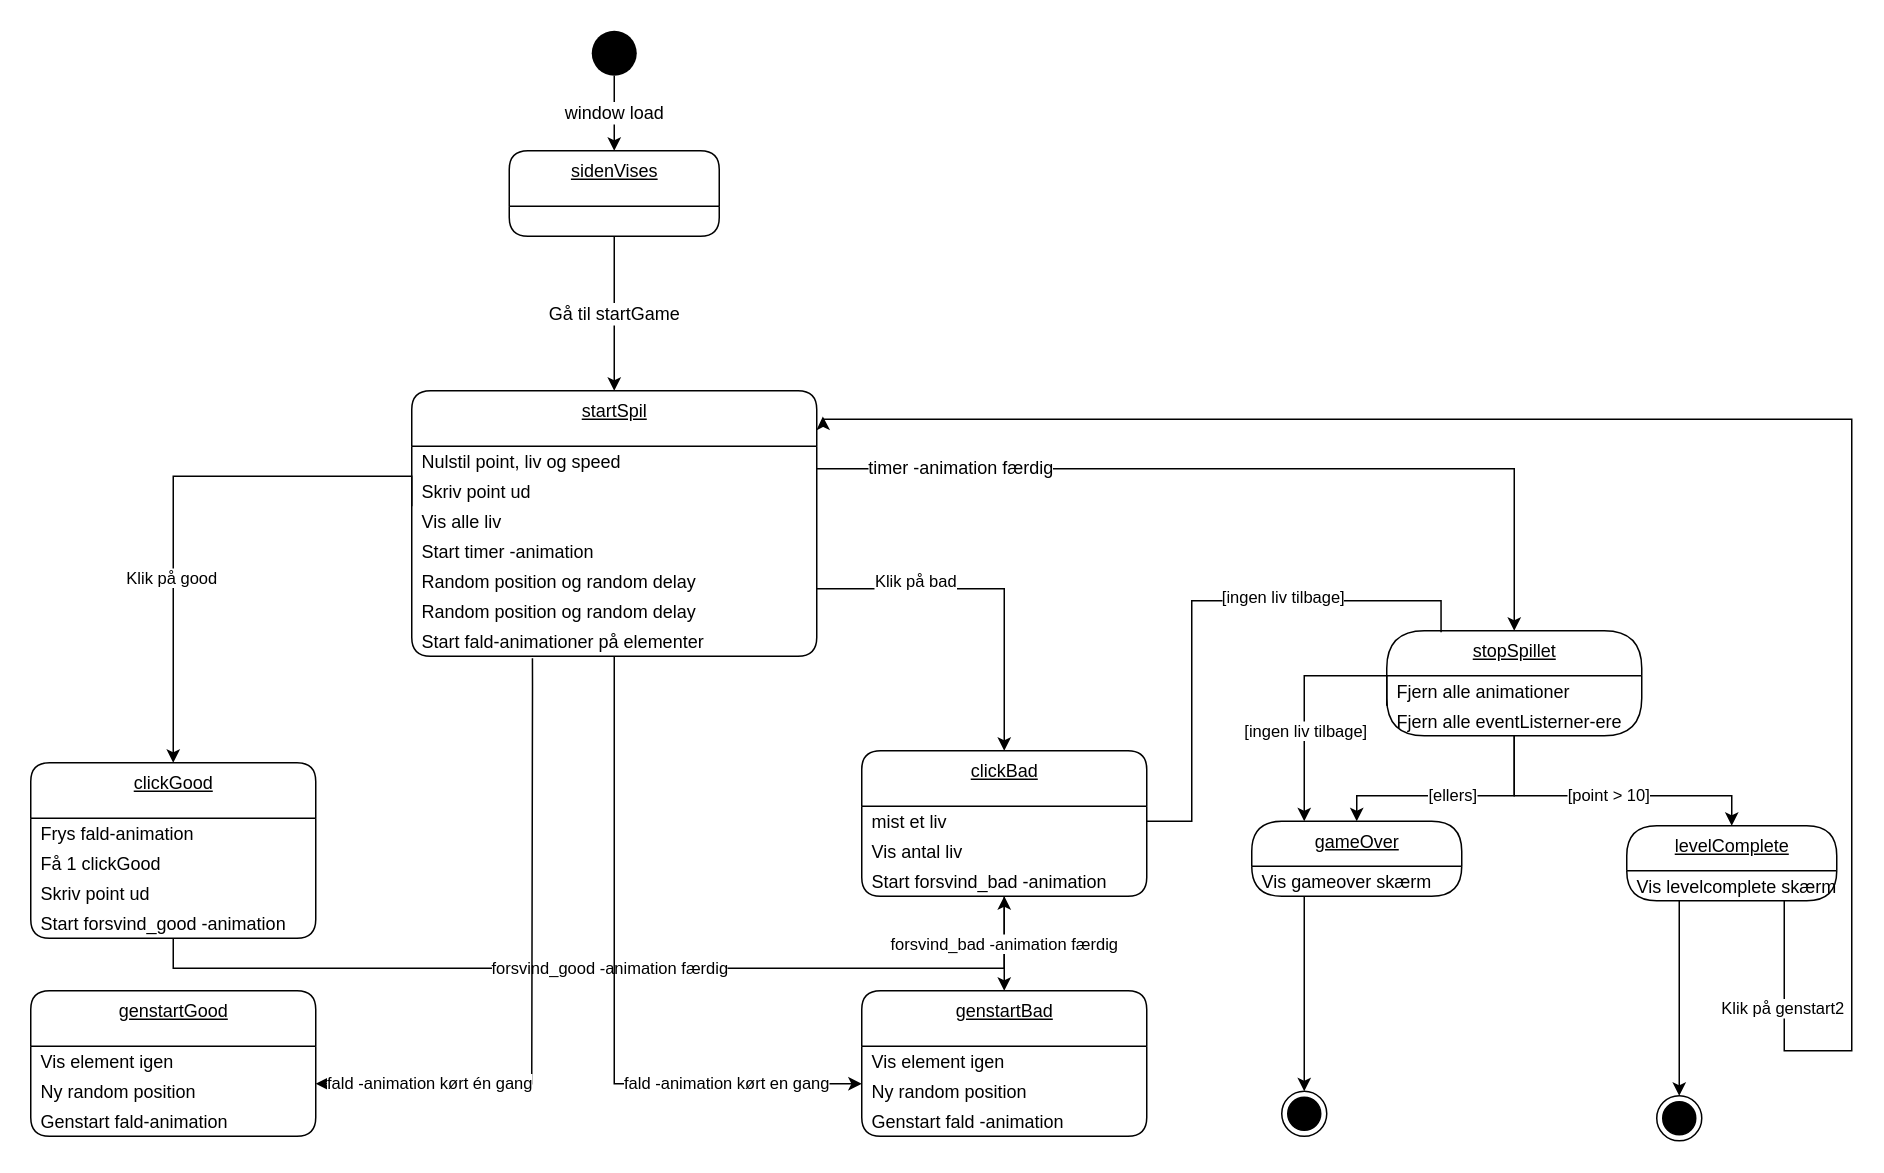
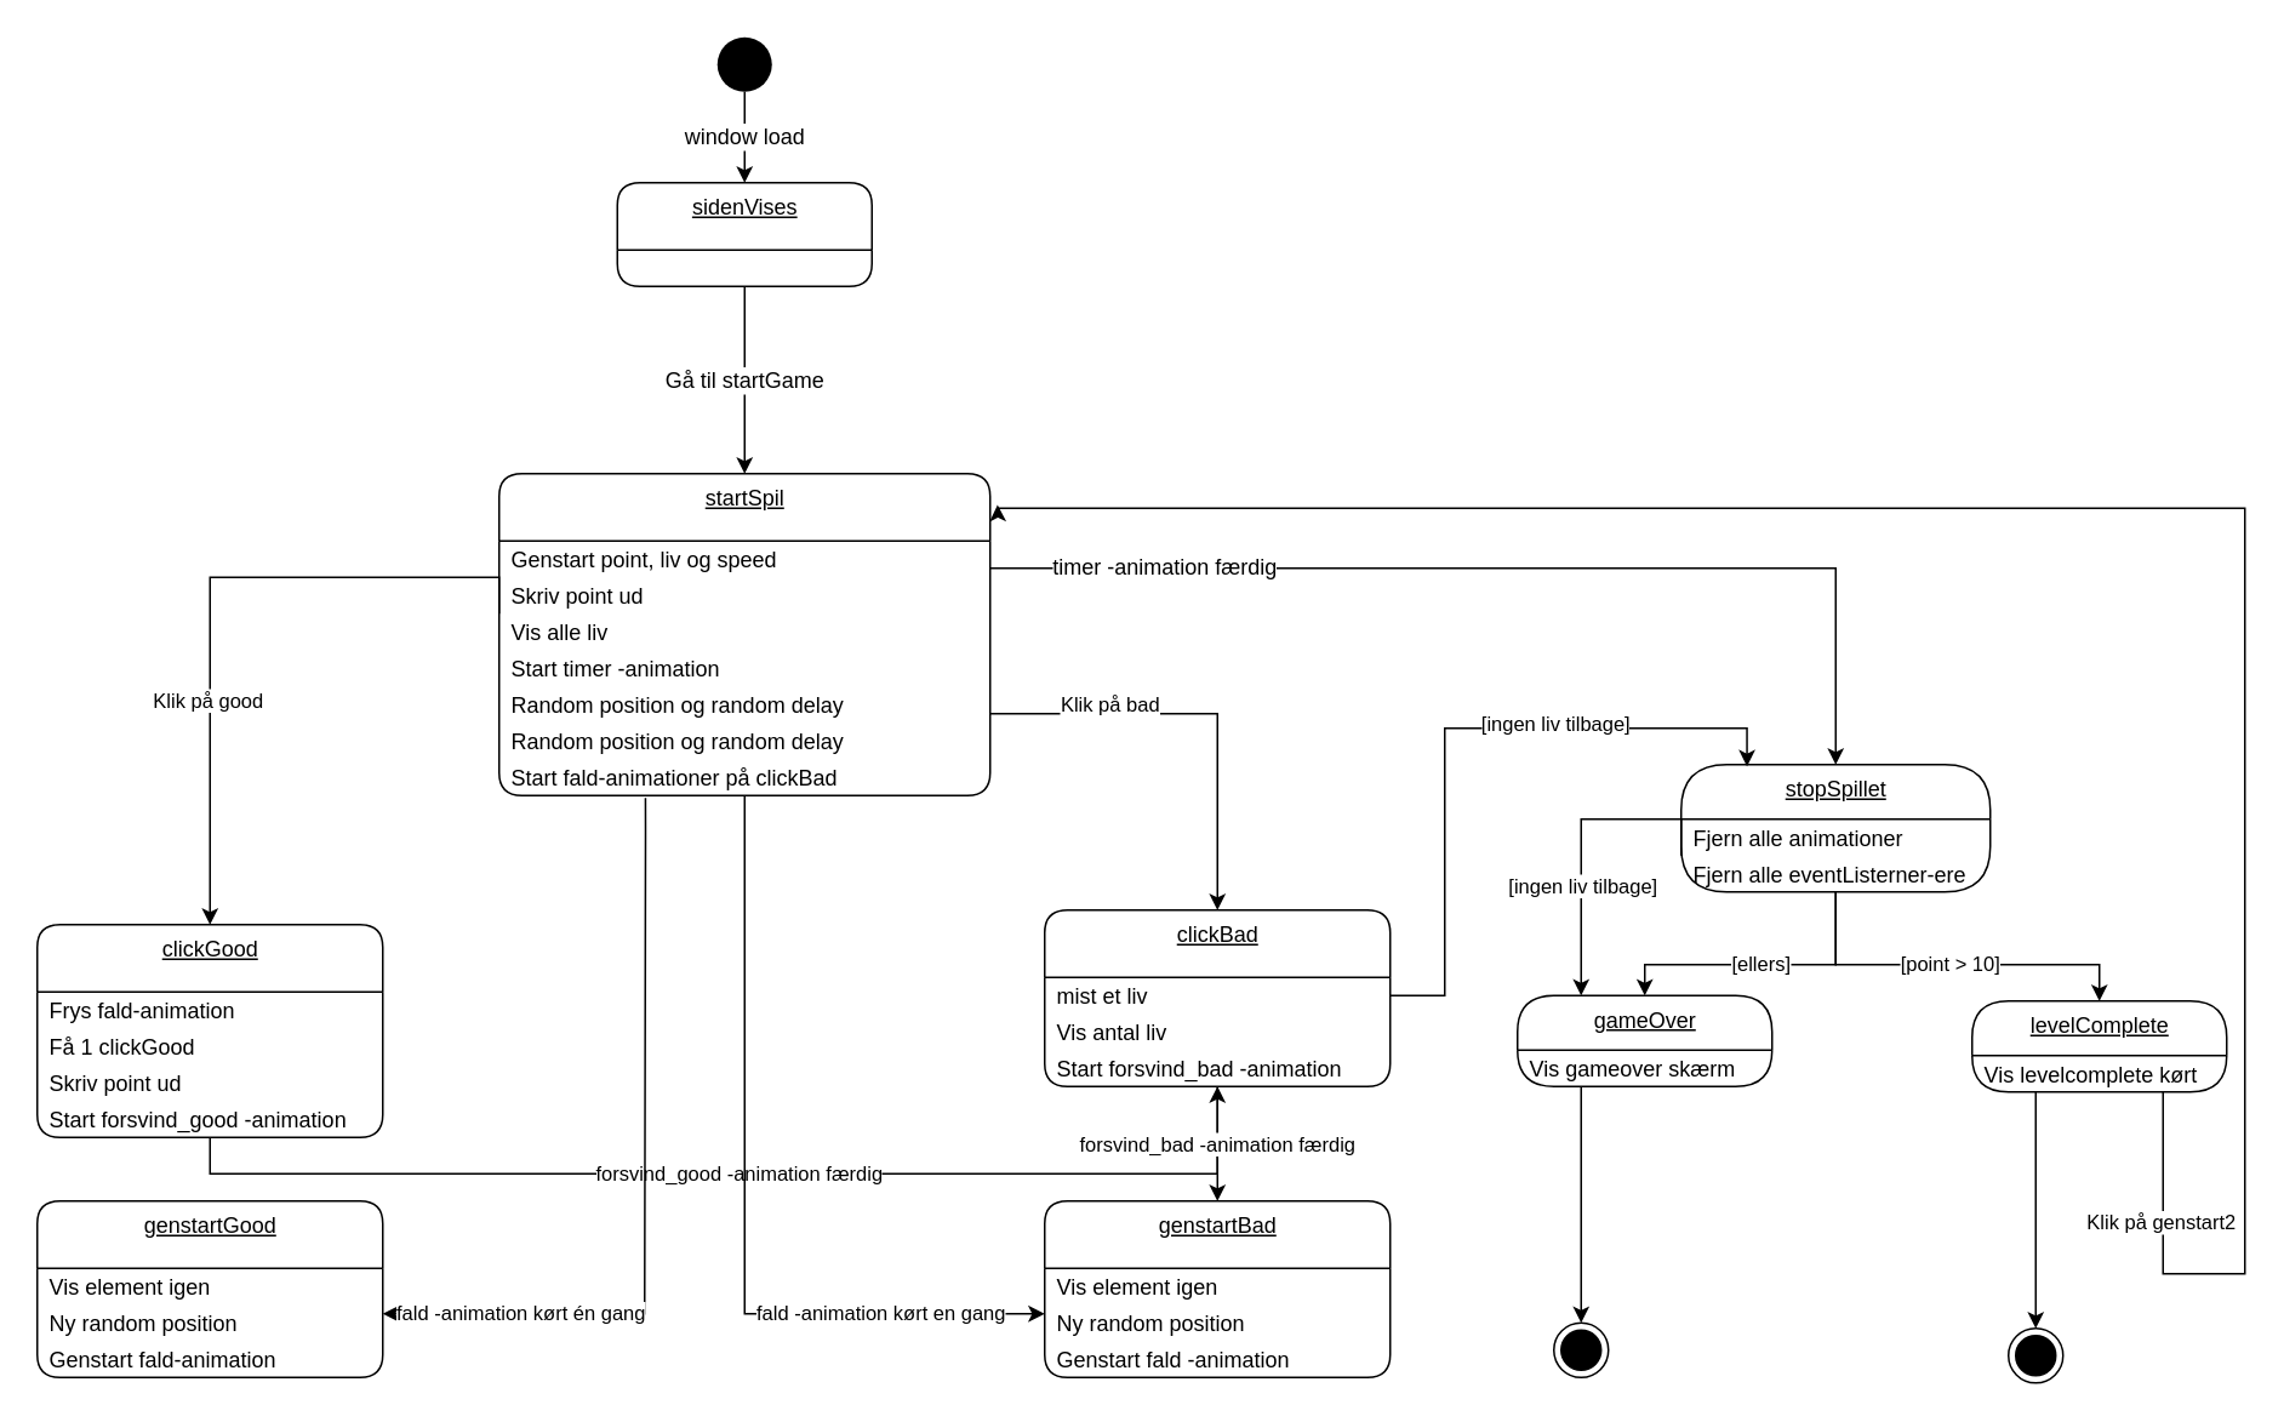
  <mxCell id="0" />
  <mxCell id="1" parent="0" />
  <mxCell id="2" value="&lt;span style=&quot;font-size: 12px&quot;&gt;window load&lt;/span&gt;" style="edgeStyle=orthogonalEdgeStyle;rounded=0;orthogonalLoop=1;jettySize=auto;html=1;exitX=0.5;exitY=1;exitDx=0;exitDy=0;entryX=0.5;entryY=0;entryDx=0;entryDy=0;" parent="1" source="3" target="18" edge="1"><mxGeometry relative="1" as="geometry"><mxPoint x="194" y="100" as="targetPoint" /></mxGeometry></mxCell>
  <mxCell id="3" value="" style="ellipse;fillColor=#000000;strokeColor=none;" parent="1" vertex="1"><mxGeometry x="394" width="30" height="30" as="geometry" y="20" /></mxCell>
  <mxCell id="4" value="startSpil" style="swimlane;fontStyle=4;align=center;verticalAlign=top;childLayout=stackLayout;horizontal=1;startSize=37;horizontalStack=0;resizeParent=1;resizeParentMax=0;resizeLast=0;collapsible=0;marginBottom=0;html=1;rounded=1;absoluteArcSize=1;arcSize=25;" parent="1" vertex="1"><mxGeometry x="274" y="260" width="270" height="177" as="geometry" /></mxCell>
- <mxCell id="5" value="Nulstil point, liv og speed" style="fillColor=none;strokeColor=none;align=left;verticalAlign=middle;spacingLeft=5;" parent="4" vertex="1"><mxGeometry y="37" width="270" height="20" as="geometry" /></mxCell>
+ <mxCell id="5" value="Genstart point, liv og speed" style="fillColor=none;strokeColor=none;align=left;verticalAlign=middle;spacingLeft=5;" parent="4" vertex="1"><mxGeometry y="37" width="270" height="20" as="geometry" /></mxCell>
  <mxCell id="6" value="Skriv point ud" style="fillColor=none;strokeColor=none;align=left;verticalAlign=middle;spacingLeft=5;" parent="4" vertex="1"><mxGeometry y="57" width="270" height="20" as="geometry" /></mxCell>
  <mxCell id="7" value="Vis alle liv" style="fillColor=none;strokeColor=none;align=left;verticalAlign=middle;spacingLeft=5;" parent="4" vertex="1"><mxGeometry y="77" width="270" height="20" as="geometry" /></mxCell>
  <mxCell id="8" value="Start timer -animation" style="fillColor=none;strokeColor=none;align=left;verticalAlign=middle;spacingLeft=5;" parent="4" vertex="1"><mxGeometry y="97" width="270" height="20" as="geometry" /></mxCell>
  <mxCell id="9" value="Random position og random delay" style="fillColor=none;strokeColor=none;align=left;verticalAlign=middle;spacingLeft=5;" parent="4" vertex="1"><mxGeometry y="117" width="270" height="20" as="geometry" /></mxCell>
  <mxCell id="10" value="Random position og random delay" style="fillColor=none;strokeColor=none;align=left;verticalAlign=middle;spacingLeft=5;" parent="4" vertex="1"><mxGeometry y="137" width="270" height="20" as="geometry" /></mxCell>
- <mxCell id="11" value="Start fald-animationer på elementer" style="fillColor=none;strokeColor=none;align=left;verticalAlign=middle;spacingLeft=5;" parent="4" vertex="1"><mxGeometry y="157" width="270" height="20" as="geometry" /></mxCell>
+ <mxCell id="11" value="Start fald-animationer på clickBad" style="fillColor=none;strokeColor=none;align=left;verticalAlign=middle;spacingLeft=5;" parent="4" vertex="1"><mxGeometry y="157" width="270" height="20" as="geometry" /></mxCell>
  <mxCell id="12" value="&lt;span style=&quot;font-size: 12px&quot;&gt;Gå til startGame&lt;/span&gt;" style="edgeStyle=orthogonalEdgeStyle;rounded=0;orthogonalLoop=1;jettySize=auto;html=1;exitX=0.5;exitY=1;exitDx=0;exitDy=0;entryX=0.5;entryY=0;entryDx=0;entryDy=0;" parent="1" source="19" target="4" edge="1"><mxGeometry relative="1" as="geometry"><mxPoint x="194" y="177" as="sourcePoint" /></mxGeometry></mxCell>
  <mxCell id="13" value="clickGood" style="swimlane;fontStyle=4;align=center;verticalAlign=top;childLayout=stackLayout;horizontal=1;startSize=37;horizontalStack=0;resizeParent=1;resizeParentMax=0;resizeLast=0;collapsible=0;marginBottom=0;html=1;rounded=1;absoluteArcSize=1;arcSize=25;" parent="1" vertex="1"><mxGeometry x="20" y="508" width="190" height="117" as="geometry" /></mxCell>
  <mxCell id="14" value="Frys fald-animation" style="fillColor=none;strokeColor=none;align=left;verticalAlign=middle;spacingLeft=5;" parent="13" vertex="1"><mxGeometry y="37" width="190" height="20" as="geometry" /></mxCell>
  <mxCell id="15" value="Få 1 clickGood" style="fillColor=none;strokeColor=none;align=left;verticalAlign=middle;spacingLeft=5;" parent="13" vertex="1"><mxGeometry y="57" width="190" height="20" as="geometry" /></mxCell>
  <mxCell id="16" value="Skriv point ud" style="fillColor=none;strokeColor=none;align=left;verticalAlign=middle;spacingLeft=5;" parent="13" vertex="1"><mxGeometry y="77" width="190" height="20" as="geometry" /></mxCell>
  <mxCell id="17" value="Start forsvind_good -animation" style="fillColor=none;strokeColor=none;align=left;verticalAlign=middle;spacingLeft=5;" parent="13" vertex="1"><mxGeometry y="97" width="190" height="20" as="geometry" /></mxCell>
  <mxCell id="18" value="sidenVises" style="swimlane;fontStyle=4;align=center;verticalAlign=top;childLayout=stackLayout;horizontal=1;startSize=37;horizontalStack=0;resizeParent=1;resizeParentMax=0;resizeLast=0;collapsible=0;marginBottom=0;html=1;rounded=1;absoluteArcSize=1;arcSize=25;" parent="1" vertex="1"><mxGeometry x="339" y="100" width="140" height="57" as="geometry" /></mxCell>
  <mxCell id="19" value=" " style="fillColor=none;strokeColor=none;align=left;verticalAlign=middle;spacingLeft=5;" parent="18" vertex="1"><mxGeometry y="37" width="140" height="20" as="geometry" /></mxCell>
  <mxCell id="20" value="genstartGood" style="swimlane;fontStyle=4;align=center;verticalAlign=top;childLayout=stackLayout;horizontal=1;startSize=37;horizontalStack=0;resizeParent=1;resizeParentMax=0;resizeLast=0;collapsible=0;marginBottom=0;html=1;rounded=1;absoluteArcSize=1;arcSize=25;" parent="1" vertex="1"><mxGeometry x="20" y="660" width="190" height="97" as="geometry" /></mxCell>
  <mxCell id="21" value="Vis element igen" style="fillColor=none;strokeColor=none;align=left;verticalAlign=middle;spacingLeft=5;" parent="20" vertex="1"><mxGeometry y="37" width="190" height="20" as="geometry" /></mxCell>
  <mxCell id="22" value="Ny random position" style="fillColor=none;strokeColor=none;align=left;verticalAlign=middle;spacingLeft=5;" parent="20" vertex="1"><mxGeometry y="57" width="190" height="20" as="geometry" /></mxCell>
  <mxCell id="23" value="Genstart fald-animation" style="fillColor=none;strokeColor=none;align=left;verticalAlign=middle;spacingLeft=5;" parent="20" vertex="1"><mxGeometry y="77" width="190" height="20" as="geometry" /></mxCell>
  <mxCell id="24" value="forsvind_good -animation færdig" style="edgeStyle=orthogonalEdgeStyle;rounded=0;orthogonalLoop=1;jettySize=auto;html=1;exitX=0.5;exitY=1;exitDx=0;exitDy=0;" parent="1" source="17" target="30" edge="1"><mxGeometry relative="1" as="geometry" /></mxCell>
  <mxCell id="25" value="Klik på good" style="edgeStyle=orthogonalEdgeStyle;rounded=0;orthogonalLoop=1;jettySize=auto;html=1;exitX=0;exitY=0;exitDx=0;exitDy=0;entryX=0.5;entryY=0;entryDx=0;entryDy=0;" parent="1" source="7" target="13" edge="1"><mxGeometry x="0.334" relative="1" as="geometry"><mxPoint x="-1" as="offset" /></mxGeometry></mxCell>
  <mxCell id="26" value="fald -animation kørt én gang" style="edgeStyle=orthogonalEdgeStyle;rounded=0;orthogonalLoop=1;jettySize=auto;html=1;exitX=0.298;exitY=1.064;exitDx=0;exitDy=0;entryX=1;entryY=0.25;entryDx=0;entryDy=0;exitPerimeter=0;" parent="1" source="11" target="22" edge="1"><mxGeometry x="0.644" relative="1" as="geometry"><Array as="points"><mxPoint x="355" y="457" /><mxPoint x="354" y="722" /></Array><mxPoint as="offset" /></mxGeometry></mxCell>
  <mxCell id="27" value="clickBad" style="swimlane;fontStyle=4;align=center;verticalAlign=top;childLayout=stackLayout;horizontal=1;startSize=37;horizontalStack=0;resizeParent=1;resizeParentMax=0;resizeLast=0;collapsible=0;marginBottom=0;html=1;rounded=1;absoluteArcSize=1;arcSize=25;" parent="1" vertex="1"><mxGeometry x="574" y="500" width="190" height="97" as="geometry" /></mxCell>
  <mxCell id="28" value="mist et liv" style="fillColor=none;strokeColor=none;align=left;verticalAlign=middle;spacingLeft=5;" parent="27" vertex="1"><mxGeometry y="37" width="190" height="20" as="geometry" /></mxCell>
  <mxCell id="29" value="Vis antal liv" style="fillColor=none;strokeColor=none;align=left;verticalAlign=middle;spacingLeft=5;" parent="27" vertex="1"><mxGeometry y="57" width="190" height="20" as="geometry" /></mxCell>
  <mxCell id="30" value="Start forsvind_bad -animation" style="fillColor=none;strokeColor=none;align=left;verticalAlign=middle;spacingLeft=5;" parent="27" vertex="1"><mxGeometry y="77" width="190" height="20" as="geometry" /></mxCell>
  <mxCell id="31" value="genstartBad" style="swimlane;fontStyle=4;align=center;verticalAlign=top;childLayout=stackLayout;horizontal=1;startSize=37;horizontalStack=0;resizeParent=1;resizeParentMax=0;resizeLast=0;collapsible=0;marginBottom=0;html=1;rounded=1;absoluteArcSize=1;arcSize=25;" parent="1" vertex="1"><mxGeometry x="574" y="660" width="190" height="97" as="geometry" /></mxCell>
  <mxCell id="32" value="Vis element igen" style="fillColor=none;strokeColor=none;align=left;verticalAlign=middle;spacingLeft=5;" parent="31" vertex="1"><mxGeometry y="37" width="190" height="20" as="geometry" /></mxCell>
  <mxCell id="33" value="Ny random position" style="fillColor=none;strokeColor=none;align=left;verticalAlign=middle;spacingLeft=5;" parent="31" vertex="1"><mxGeometry y="57" width="190" height="20" as="geometry" /></mxCell>
  <mxCell id="34" value="Genstart fald -animation" style="fillColor=none;strokeColor=none;align=left;verticalAlign=middle;spacingLeft=5;" parent="31" vertex="1"><mxGeometry y="77" width="190" height="20" as="geometry" /></mxCell>
  <mxCell id="35" value="forsvind_bad -animation færdig" style="edgeStyle=orthogonalEdgeStyle;rounded=0;orthogonalLoop=1;jettySize=auto;html=1;exitX=0.5;exitY=1;exitDx=0;exitDy=0;entryX=0.5;entryY=0;entryDx=0;entryDy=0;" parent="1" source="30" target="31" edge="1"><mxGeometry relative="1" as="geometry" /></mxCell>
  <mxCell id="36" value="Klik på bad" style="edgeStyle=orthogonalEdgeStyle;rounded=0;orthogonalLoop=1;jettySize=auto;html=1;exitX=1;exitY=0.75;exitDx=0;exitDy=0;entryX=0.5;entryY=0;entryDx=0;entryDy=0;" parent="1" source="9" target="27" edge="1"><mxGeometry x="-0.437" y="5" relative="1" as="geometry"><mxPoint as="offset" /></mxGeometry></mxCell>
  <mxCell id="37" value="fald -animation kørt en gang" style="edgeStyle=orthogonalEdgeStyle;rounded=0;orthogonalLoop=1;jettySize=auto;html=1;exitX=0.5;exitY=1;exitDx=0;exitDy=0;entryX=0;entryY=0.25;entryDx=0;entryDy=0;" parent="1" source="11" edge="1"><mxGeometry x="0.6" relative="1" as="geometry"><mxPoint x="428.17" y="457.26" as="sourcePoint" /><mxPoint x="574" y="722" as="targetPoint" /><Array as="points"><mxPoint x="409" y="722" /></Array><mxPoint as="offset" /></mxGeometry></mxCell>
  <mxCell id="38" value="&lt;span style=&quot;font-size: 12px&quot;&gt;timer -animation færdig&lt;/span&gt;" style="edgeStyle=orthogonalEdgeStyle;rounded=0;orthogonalLoop=1;jettySize=auto;html=1;entryX=0.5;entryY=0;entryDx=0;entryDy=0;exitX=1;exitY=0.75;exitDx=0;exitDy=0;" parent="1" source="5" target="39" edge="1"><mxGeometry x="-0.665" relative="1" as="geometry"><mxPoint x="674" y="140" as="sourcePoint" /><mxPoint x="699" y="107" as="targetPoint" /><mxPoint as="offset" /></mxGeometry></mxCell>
  <mxCell id="39" value="stopSpillet" style="swimlane;fontStyle=4;align=center;verticalAlign=top;childLayout=stackLayout;horizontal=1;startSize=30;horizontalStack=0;resizeParent=1;resizeParentMax=0;resizeLast=0;collapsible=0;marginBottom=0;html=1;rounded=1;absoluteArcSize=1;arcSize=50;" parent="1" vertex="1"><mxGeometry x="924" y="420" width="170" height="70" as="geometry" /></mxCell>
  <mxCell id="40" value="Fjern alle animationer" style="fillColor=none;strokeColor=none;align=left;verticalAlign=middle;spacingLeft=5;" parent="39" vertex="1"><mxGeometry y="30" width="170" height="20" as="geometry" /></mxCell>
  <mxCell id="41" value="Fjern alle eventListerner-ere" style="fillColor=none;strokeColor=none;align=left;verticalAlign=middle;spacingLeft=5;" parent="39" vertex="1"><mxGeometry y="50" width="170" height="20" as="geometry" /></mxCell>
  <mxCell id="42" value="[point &amp;gt; 10]" style="edgeStyle=orthogonalEdgeStyle;rounded=0;orthogonalLoop=1;jettySize=auto;html=1;exitX=0.5;exitY=1;exitDx=0;exitDy=0;entryX=0.5;entryY=0;entryDx=0;entryDy=0;" parent="1" source="41" target="43" edge="1"><mxGeometry relative="1" as="geometry"><mxPoint x="994" y="540" as="targetPoint" /><Array as="points"><mxPoint x="1009" y="530" /><mxPoint x="1154" y="530" /></Array></mxGeometry></mxCell>
  <mxCell id="43" value="levelComplete" style="swimlane;fontStyle=4;align=center;verticalAlign=top;childLayout=stackLayout;horizontal=1;startSize=30;horizontalStack=0;resizeParent=1;resizeParentMax=0;resizeLast=0;collapsible=0;marginBottom=0;html=1;rounded=1;absoluteArcSize=1;arcSize=92;" parent="1" vertex="1"><mxGeometry x="1084" y="550" width="140" height="50" as="geometry" /></mxCell>
- <mxCell id="44" value="Vis levelcomplete skærm" style="fillColor=none;strokeColor=none;align=left;verticalAlign=middle;spacingLeft=5;" parent="43" vertex="1"><mxGeometry y="30" width="140" height="20" as="geometry" /></mxCell>
+ <mxCell id="44" value="Vis levelcomplete kørt" style="fillColor=none;strokeColor=none;align=left;verticalAlign=middle;spacingLeft=5;" parent="43" vertex="1"><mxGeometry y="30" width="140" height="20" as="geometry" /></mxCell>
  <mxCell id="45" style="edgeStyle=orthogonalEdgeStyle;rounded=0;orthogonalLoop=1;jettySize=auto;html=1;exitX=0.25;exitY=1;exitDx=0;exitDy=0;entryX=0.5;entryY=0;entryDx=0;entryDy=0;" parent="1" source="44" target="52" edge="1"><mxGeometry relative="1" as="geometry"><mxPoint x="1119" y="640" as="targetPoint" /></mxGeometry></mxCell>
  <mxCell id="46" value="gameOver" style="swimlane;fontStyle=4;align=center;verticalAlign=top;childLayout=stackLayout;horizontal=1;startSize=30;horizontalStack=0;resizeParent=1;resizeParentMax=0;resizeLast=0;collapsible=0;marginBottom=0;html=1;rounded=1;absoluteArcSize=1;arcSize=92;" parent="1" vertex="1"><mxGeometry x="834" y="547" width="140" height="50" as="geometry" /></mxCell>
  <mxCell id="47" value="Vis gameover skærm" style="fillColor=none;strokeColor=none;align=left;verticalAlign=middle;spacingLeft=5;" parent="46" vertex="1"><mxGeometry y="30" width="140" height="20" as="geometry" /></mxCell>
  <mxCell id="48" value="[ellers]" style="edgeStyle=orthogonalEdgeStyle;rounded=0;orthogonalLoop=1;jettySize=auto;html=1;exitX=0.5;exitY=1;exitDx=0;exitDy=0;entryX=0.5;entryY=0;entryDx=0;entryDy=0;" parent="1" source="41" target="46" edge="1"><mxGeometry relative="1" as="geometry"><mxPoint x="908" y="550" as="targetPoint" /><Array as="points"><mxPoint x="1009" y="530" /><mxPoint x="904" y="530" /></Array></mxGeometry></mxCell>
  <mxCell id="49" style="edgeStyle=orthogonalEdgeStyle;rounded=0;orthogonalLoop=1;jettySize=auto;html=1;exitX=0;exitY=0;exitDx=0;exitDy=0;entryX=0.25;entryY=0;entryDx=0;entryDy=0;" parent="1" source="41" target="46" edge="1"><mxGeometry relative="1" as="geometry"><mxPoint x="873" y="550" as="targetPoint" /></mxGeometry></mxCell>
  <mxCell id="50" value="[ingen liv tilbage]" style="edgeLabel;html=1;align=center;verticalAlign=middle;resizable=0;points=[];" parent="49" vertex="1" connectable="0"><mxGeometry x="0.285" relative="1" as="geometry"><mxPoint as="offset" /></mxGeometry></mxCell>
  <mxCell id="51" value="" style="ellipse;html=1;shape=endState;fillColor=#000000;strokeColor=#000000;" parent="1" vertex="1"><mxGeometry x="854" y="727" width="30" height="30" as="geometry" /></mxCell>
  <mxCell id="52" value="" style="ellipse;html=1;shape=endState;fillColor=#000000;strokeColor=#000000;" parent="1" vertex="1"><mxGeometry x="1104" y="730" width="30" height="30" as="geometry" /></mxCell>
  <mxCell id="53" value="Klik på genstart2" style="edgeStyle=orthogonalEdgeStyle;rounded=0;orthogonalLoop=1;jettySize=auto;html=1;exitX=0.75;exitY=1;exitDx=0;exitDy=0;entryX=1.015;entryY=0.097;entryDx=0;entryDy=0;entryPerimeter=0;" parent="1" source="44" target="4" edge="1"><mxGeometry x="-0.885" relative="1" as="geometry"><mxPoint x="1189" y="800" as="targetPoint" /><Array as="points"><mxPoint x="1189" y="700" /><mxPoint x="1234" y="700" /><mxPoint x="1234" y="279" /></Array><mxPoint x="-1" as="offset" /></mxGeometry></mxCell>
  <mxCell id="54" style="edgeStyle=orthogonalEdgeStyle;rounded=0;orthogonalLoop=1;jettySize=auto;html=1;exitX=0.25;exitY=1;exitDx=0;exitDy=0;entryX=0.5;entryY=0;entryDx=0;entryDy=0;" parent="1" source="47" target="51" edge="1"><mxGeometry relative="1" as="geometry" /></mxCell>
- <mxCell id="55" style="edgeStyle=orthogonalEdgeStyle;rounded=0;orthogonalLoop=1;jettySize=auto;html=1;exitX=1;exitY=0.5;exitDx=0;exitDy=0;entryX=0.213;entryY=0.014;entryDx=0;entryDy=0;entryPerimeter=0;endArrow=none;" parent="1" source="28" target="39" edge="1"><mxGeometry relative="1" as="geometry"><Array as="points"><mxPoint x="794" y="547" /><mxPoint x="794" y="400" /><mxPoint x="960" y="400" /></Array></mxGeometry></mxCell>
+ <mxCell id="55" style="edgeStyle=orthogonalEdgeStyle;rounded=0;orthogonalLoop=1;jettySize=auto;html=1;exitX=1;exitY=0.5;exitDx=0;exitDy=0;entryX=0.213;entryY=0.014;entryDx=0;entryDy=0;entryPerimeter=0;" parent="1" source="28" target="39" edge="1"><mxGeometry relative="1" as="geometry"><Array as="points"><mxPoint x="794" y="547" /><mxPoint x="794" y="400" /><mxPoint x="960" y="400" /></Array></mxGeometry></mxCell>
  <mxCell id="56" value="[ingen liv tilbage]" style="edgeLabel;html=1;align=center;verticalAlign=middle;resizable=0;points=[];" parent="55" vertex="1" connectable="0"><mxGeometry x="-0.001" y="1" relative="1" as="geometry"><mxPoint x="55" y="-2" as="offset" /></mxGeometry></mxCell>
